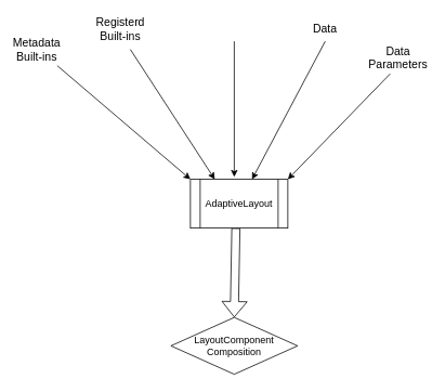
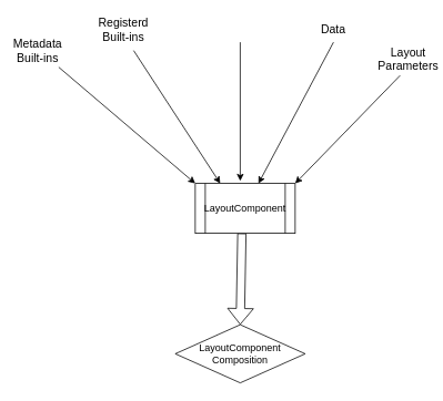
  <mxCell id="0" />
  <mxCell id="1" parent="0" />
  <mxCell id="2" value="" style="endArrow=classic;html=1;entryX=0;entryY=0;entryDx=0;entryDy=0;" parent="1" target="5" edge="1"><mxGeometry width="50" height="50" relative="1" as="geometry"><mxPoint x="70" y="80" as="sourcePoint" /><mxPoint x="230" y="220" as="targetPoint" /></mxGeometry></mxCell>
  <mxCell id="3" value="&lt;font style=&quot;font-size: 14px&quot;&gt;Metadata Built-ins&lt;/font&gt;" style="text;html=1;strokeColor=none;fillColor=none;align=center;verticalAlign=middle;whiteSpace=wrap;rounded=0;" parent="1" vertex="1"><mxGeometry x="20" y="50" width="50" height="20" as="geometry" /></mxCell>
  <mxCell id="4" value="" style="shape=flexArrow;endArrow=classic;html=1;exitX=0.5;exitY=1;exitDx=0;exitDy=0;entryX=0.5;entryY=0;entryDx=0;entryDy=0;" parent="1" target="6" edge="1"><mxGeometry width="50" height="50" relative="1" as="geometry"><mxPoint x="290" y="280" as="sourcePoint" /><mxPoint x="290" y="380" as="targetPoint" /></mxGeometry></mxCell>
- <mxCell id="5" value="AdaptiveLayout" style="shape=process;whiteSpace=wrap;html=1;backgroundOutline=1;" parent="1" vertex="1"><mxGeometry x="234" y="220" width="120" height="60" as="geometry" /></mxCell>
+ <mxCell id="5" value="LayoutComponent" style="shape=process;whiteSpace=wrap;html=1;backgroundOutline=1;" parent="1" vertex="1"><mxGeometry x="234" y="220" width="120" height="60" as="geometry" /></mxCell>
  <mxCell id="6" value="LayoutComponent Composition" style="rhombus;whiteSpace=wrap;html=1;" parent="1" vertex="1"><mxGeometry x="210" y="390" width="156" height="70" as="geometry" /></mxCell>
  <mxCell id="7" value="" style="endArrow=classic;html=1;entryX=0.25;entryY=0;entryDx=0;entryDy=0;" parent="1" target="5" edge="1"><mxGeometry width="50" height="50" relative="1" as="geometry"><mxPoint x="160" y="60" as="sourcePoint" /><mxPoint x="260" y="210" as="targetPoint" /></mxGeometry></mxCell>
  <mxCell id="8" value="&lt;font style=&quot;font-size: 14px&quot;&gt;Registerd Built-ins&lt;/font&gt;" style="text;html=1;strokeColor=none;fillColor=none;align=center;verticalAlign=middle;whiteSpace=wrap;rounded=0;" parent="1" vertex="1"><mxGeometry x="113" y="20" width="70" height="30" as="geometry" /></mxCell>
  <mxCell id="9" value="&lt;font style=&quot;font-size: 14px&quot;&gt;Data&lt;/font&gt;" style="text;html=1;strokeColor=none;fillColor=none;align=center;verticalAlign=middle;whiteSpace=wrap;rounded=0;" parent="1" vertex="1"><mxGeometry x="380" y="25" width="40" height="20" as="geometry" /></mxCell>
  <mxCell id="10" value="" style="endArrow=classic;html=1;" parent="1" edge="1"><mxGeometry width="50" height="50" relative="1" as="geometry"><mxPoint x="288" y="50" as="sourcePoint" /><mxPoint x="288" y="217" as="targetPoint" /></mxGeometry></mxCell>
- <mxCell id="11" value="&lt;font style=&quot;font-size: 14px&quot;&gt;Data Parameters&lt;/font&gt;" style="text;html=1;strokeColor=none;fillColor=none;align=center;verticalAlign=middle;whiteSpace=wrap;rounded=0;" parent="1" vertex="1"><mxGeometry x="470" y="60" width="40" height="20" as="geometry" /></mxCell>
+ <mxCell id="11" value="&lt;font style=&quot;font-size: 14px&quot;&gt;Layout Parameters&lt;/font&gt;" style="text;html=1;strokeColor=none;fillColor=none;align=center;verticalAlign=middle;whiteSpace=wrap;rounded=0;" parent="1" vertex="1"><mxGeometry x="470" y="60" width="40" height="20" as="geometry" /></mxCell>
  <mxCell id="12" value="" style="endArrow=classic;html=1;" parent="1" target="5" edge="1"><mxGeometry width="50" height="50" relative="1" as="geometry"><mxPoint x="400" y="50" as="sourcePoint" /><mxPoint x="350" y="310" as="targetPoint" /></mxGeometry></mxCell>
  <mxCell id="13" value="" style="endArrow=classic;html=1;entryX=1;entryY=0;entryDx=0;entryDy=0;" parent="1" target="5" edge="1"><mxGeometry width="50" height="50" relative="1" as="geometry"><mxPoint x="480" y="90" as="sourcePoint" /><mxPoint x="510" y="150" as="targetPoint" /></mxGeometry></mxCell>
